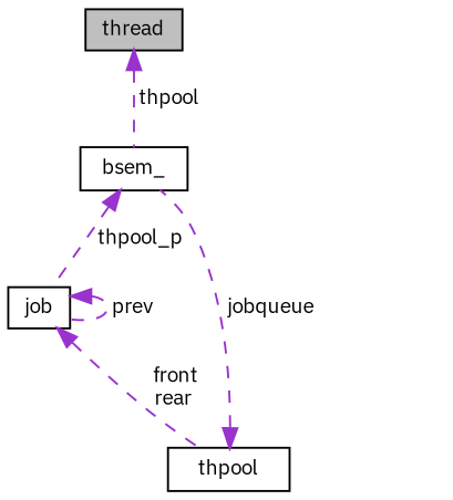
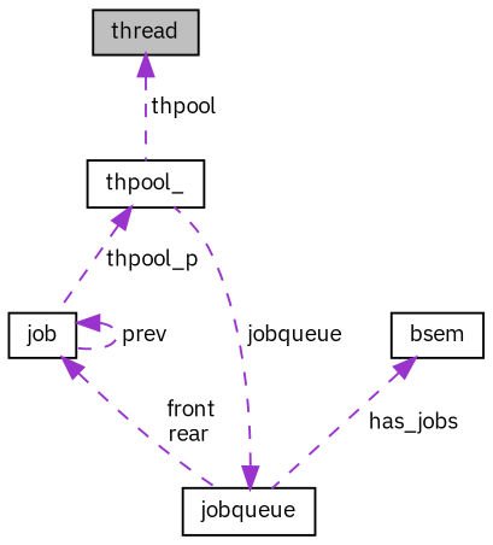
  digraph {
    fontname="IBM Plex Sans"
    node [color=black fillcolor=white fontname="IBM Plex Sans" fontsize=10 shape=record style=filled]
    edge [color=darkorchid3 dir=back fontname="IBM Plex Sans" fontsize=10 labelfontname=Helvetica labelfontsize=10 style=dashed]
    n1 [fillcolor=grey75 fontcolor=black height=0.2 label=thread width=0.4]
-   n2 [height=0.2 label=bsem_ width=0.4]
+   n2 [height=0.2 label=thpool_ width=0.4]
    n3 [height=0.2 label=job width=0.4]
-   n4 [height=0.2 label=thpool width=0.4]
+   n4 [height=0.2 label=jobqueue width=0.4]
+   n5 [height=0.2 label=bsem width=0.4]
    n1 -> n2 [label=" thpool"]
    n2 -> n3 [label=" thpool_p"]
    n3 -> n3 [label=" prev"]
    n3 -> n4 [label=" front\nrear"]
    n4 -> n2 [label=" jobqueue"]
+   n5 -> n4 [label=" has_jobs"]
  }
